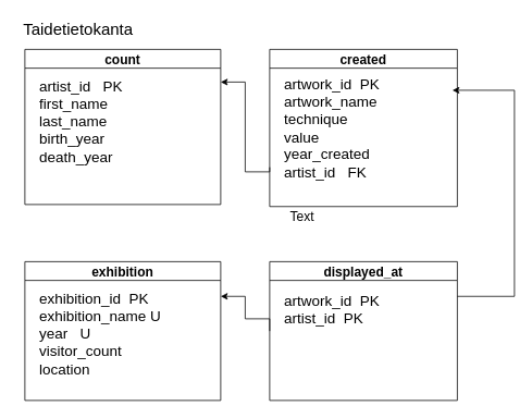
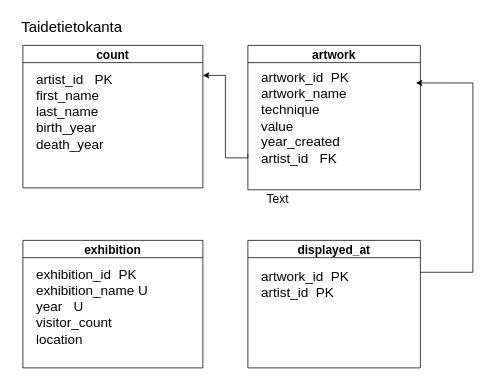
  <mxCell id="0" />
  <mxCell id="1" parent="0" />
- <mxCell id="2" style="edgeStyle=orthogonalEdgeStyle;rounded=0;orthogonalLoop=1;jettySize=auto;html=1;exitX=0;exitY=0.5;exitDx=0;exitDy=0;entryX=1;entryY=0.25;entryDx=0;entryDy=0;fontSize=16;" edge="1" parent="1" source="3" target="8"><mxGeometry relative="1" as="geometry"><Array as="points"><mxPoint x="330" y="390" /><mxPoint x="300" y="390" /><mxPoint x="300" y="363" /></Array></mxGeometry></mxCell>
  <mxCell id="3" value="displayed_at" style="swimlane;fontSize=16;" vertex="1" parent="1"><mxGeometry x="330" y="320" width="230" height="170" as="geometry" /></mxCell>
  <mxCell id="4" value="&lt;div&gt;artwork_id&lt;span style=&quot;white-space: pre&quot;&gt; &lt;/span&gt;&lt;span style=&quot;white-space: pre&quot;&gt; &lt;/span&gt;PK&lt;/div&gt;&lt;div&gt;artist_id&lt;span style=&quot;white-space: pre&quot;&gt; &lt;/span&gt;&lt;span style=&quot;white-space: pre&quot;&gt; &lt;/span&gt;PK&lt;br&gt;&lt;/div&gt;" style="text;html=1;align=left;verticalAlign=middle;resizable=0;points=[];autosize=1;strokeColor=none;fillColor=none;perimeterSpacing=1;horizontal=1;spacingTop=8;spacing=7;spacingLeft=1;fontSize=18;" vertex="1" parent="3"><mxGeometry x="10" y="20" width="210" height="70" as="geometry" /></mxCell>
  <mxCell id="5" style="edgeStyle=orthogonalEdgeStyle;rounded=0;orthogonalLoop=1;jettySize=auto;html=1;exitX=0;exitY=0.75;exitDx=0;exitDy=0;fontSize=16;" edge="1" parent="1" source="6"><mxGeometry relative="1" as="geometry"><mxPoint x="270" y="100" as="targetPoint" /><Array as="points"><mxPoint x="330" y="210" /><mxPoint x="300" y="210" /><mxPoint x="300" y="100" /></Array></mxGeometry></mxCell>
- <mxCell id="6" value="created" style="swimlane;fontSize=16;" vertex="1" parent="1"><mxGeometry x="330" y="60" width="230" height="192.5" as="geometry" /></mxCell>
+ <mxCell id="6" value="artwork" style="swimlane;fontSize=16;" vertex="1" parent="1"><mxGeometry x="330" y="60" width="230" height="192.5" as="geometry" /></mxCell>
  <mxCell id="7" value="&lt;p style=&quot;line-height: 1.2 ; font-size: 18px&quot;&gt;&lt;/p&gt;&lt;div style=&quot;font-size: 18px&quot; align=&quot;left&quot;&gt;&lt;font style=&quot;font-size: 18px&quot;&gt;artwork_id&lt;span style=&quot;white-space: pre&quot;&gt; &lt;/span&gt;&lt;span style=&quot;white-space: pre&quot;&gt; &lt;/span&gt;PK&lt;/font&gt;&lt;/div&gt;&lt;div style=&quot;font-size: 18px&quot; align=&quot;left&quot;&gt;&lt;font style=&quot;font-size: 18px&quot;&gt;artwork_name&lt;/font&gt;&lt;/div&gt;&lt;div style=&quot;font-size: 18px&quot; align=&quot;left&quot;&gt;&lt;font style=&quot;font-size: 18px&quot;&gt;technique&lt;/font&gt;&lt;/div&gt;&lt;div style=&quot;font-size: 18px&quot; align=&quot;left&quot;&gt;&lt;font style=&quot;font-size: 18px&quot;&gt;value&lt;br&gt;&lt;/font&gt;&lt;/div&gt;&lt;div style=&quot;font-size: 18px&quot; align=&quot;left&quot;&gt;&lt;font style=&quot;font-size: 18px&quot;&gt;year_created&lt;/font&gt;&lt;/div&gt;&lt;div style=&quot;font-size: 18px&quot; align=&quot;left&quot;&gt;&lt;font style=&quot;font-size: 18px&quot;&gt;artist_id&lt;span style=&quot;white-space: pre&quot;&gt; &lt;/span&gt;&lt;span style=&quot;white-space: pre&quot;&gt; &lt;/span&gt;&lt;span style=&quot;white-space: pre&quot;&gt; &lt;/span&gt;FK&lt;br style=&quot;font-size: 18px&quot;&gt;&lt;/font&gt;&lt;/div&gt;&lt;p style=&quot;font-size: 18px&quot;&gt;&lt;/p&gt;" style="text;html=1;align=left;verticalAlign=middle;resizable=0;points=[];autosize=1;strokeColor=none;fillColor=none;perimeterSpacing=1;horizontal=1;spacingTop=8;spacing=7;spacingLeft=1;fontSize=18;" vertex="1" parent="6"><mxGeometry x="10" y="-7.5" width="210" height="200" as="geometry" /></mxCell>
  <mxCell id="8" value="exhibition" style="swimlane;fontSize=16;" vertex="1" parent="1"><mxGeometry x="30" y="320" width="240" height="170" as="geometry" /></mxCell>
  <mxCell id="9" value="&lt;p style=&quot;line-height: 1.2 ; font-size: 18px&quot;&gt;&lt;/p&gt;&lt;div style=&quot;font-size: 18px&quot; align=&quot;left&quot;&gt;&lt;font style=&quot;font-size: 18px&quot;&gt;exhibition_id&lt;span style=&quot;white-space: pre&quot;&gt; &lt;/span&gt;&lt;span style=&quot;white-space: pre&quot;&gt; &lt;/span&gt;PK&lt;/font&gt;&lt;/div&gt;&lt;div style=&quot;font-size: 18px&quot; align=&quot;left&quot;&gt;&lt;font style=&quot;font-size: 18px&quot;&gt;exhibition_name&lt;span style=&quot;white-space: pre&quot;&gt; &lt;/span&gt;U&lt;/font&gt;&lt;/div&gt;&lt;div style=&quot;font-size: 18px&quot; align=&quot;left&quot;&gt;&lt;font style=&quot;font-size: 18px&quot;&gt;year&lt;span style=&quot;white-space: pre&quot;&gt; &lt;/span&gt;&lt;span style=&quot;white-space: pre&quot;&gt; &lt;/span&gt;&lt;span style=&quot;white-space: pre&quot;&gt; &lt;/span&gt;U&lt;/font&gt;&lt;/div&gt;&lt;div style=&quot;font-size: 18px&quot; align=&quot;left&quot;&gt;&lt;font style=&quot;font-size: 18px&quot;&gt;visitor_count&lt;/font&gt;&lt;/div&gt;&lt;div style=&quot;font-size: 18px&quot; align=&quot;left&quot;&gt;&lt;font style=&quot;font-size: 18px&quot;&gt;location&lt;br style=&quot;font-size: 18px&quot;&gt;&lt;/font&gt;&lt;/div&gt;&lt;p style=&quot;font-size: 18px&quot;&gt;&lt;/p&gt;" style="text;html=1;align=left;verticalAlign=middle;resizable=0;points=[];autosize=1;strokeColor=none;fillColor=none;perimeterSpacing=1;horizontal=1;spacingTop=8;spacing=7;spacingLeft=1;fontSize=18;" vertex="1" parent="8"><mxGeometry x="10" width="210" height="170" as="geometry" /></mxCell>
  <mxCell id="10" value="count" style="swimlane;fontSize=16;" vertex="1" parent="1"><mxGeometry x="30" y="60" width="240" height="190" as="geometry" /></mxCell>
  <mxCell id="11" value="&lt;p style=&quot;line-height: 1.2 ; font-size: 18px&quot;&gt;&lt;/p&gt;&lt;div style=&quot;font-size: 18px&quot; align=&quot;left&quot;&gt;&lt;font style=&quot;font-size: 18px&quot;&gt;artist_id&lt;span style=&quot;white-space: pre&quot;&gt; &lt;/span&gt;&lt;span style=&quot;white-space: pre&quot;&gt; &lt;/span&gt;&lt;span style=&quot;white-space: pre&quot;&gt; &lt;/span&gt;PK&lt;/font&gt;&lt;/div&gt;&lt;div style=&quot;font-size: 18px&quot; align=&quot;left&quot;&gt;&lt;font style=&quot;font-size: 18px&quot;&gt;first_name&lt;/font&gt;&lt;/div&gt;&lt;div style=&quot;font-size: 18px&quot; align=&quot;left&quot;&gt;&lt;font style=&quot;font-size: 18px&quot;&gt;last_name&lt;/font&gt;&lt;/div&gt;&lt;div style=&quot;font-size: 18px&quot; align=&quot;left&quot;&gt;&lt;font style=&quot;font-size: 18px&quot;&gt;birth_year&lt;/font&gt;&lt;/div&gt;&lt;div style=&quot;font-size: 18px&quot; align=&quot;left&quot;&gt;&lt;font style=&quot;font-size: 18px&quot;&gt;death_year&lt;br style=&quot;font-size: 18px&quot;&gt;&lt;/font&gt;&lt;/div&gt;&lt;p style=&quot;font-size: 18px&quot;&gt;&lt;/p&gt;" style="text;html=1;align=left;verticalAlign=middle;resizable=0;points=[];autosize=1;strokeColor=none;fillColor=none;perimeterSpacing=1;horizontal=1;spacingTop=8;spacing=7;spacingLeft=1;fontSize=18;" vertex="1" parent="10"><mxGeometry x="10" width="210" height="170" as="geometry" /></mxCell>
  <mxCell id="12" style="edgeStyle=orthogonalEdgeStyle;rounded=0;orthogonalLoop=1;jettySize=auto;html=1;fontSize=16;exitX=1;exitY=0.25;exitDx=0;exitDy=0;entryX=1.014;entryY=0.29;entryDx=0;entryDy=0;entryPerimeter=0;" edge="1" parent="1" source="3" target="7"><mxGeometry relative="1" as="geometry"><mxPoint x="560" y="100" as="targetPoint" /><Array as="points"><mxPoint x="630" y="363" /><mxPoint x="630" y="110" /></Array></mxGeometry></mxCell>
  <mxCell id="13" value="Text" style="text;html=1;strokeColor=none;fillColor=none;align=center;verticalAlign=middle;whiteSpace=wrap;rounded=0;fontSize=16;" vertex="1" parent="1"><mxGeometry x="340" y="250" width="60" height="30" as="geometry" /></mxCell>
  <mxCell id="14" value="Taidetietokanta" style="text;html=1;align=center;verticalAlign=middle;resizable=0;points=[];autosize=1;strokeColor=none;fillColor=none;fontSize=20;" vertex="1" parent="1"><mxGeometry x="20" y="20" width="150" height="30" as="geometry" /></mxCell>
